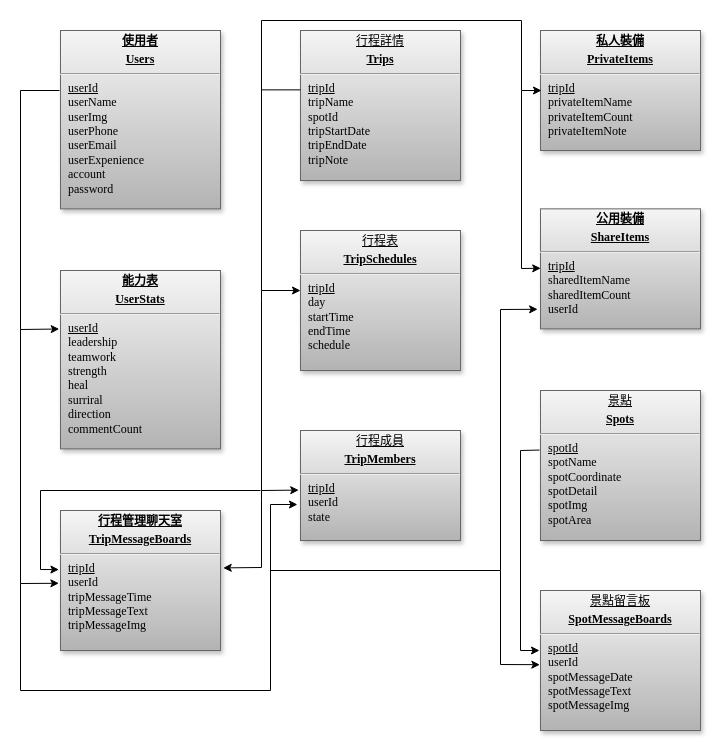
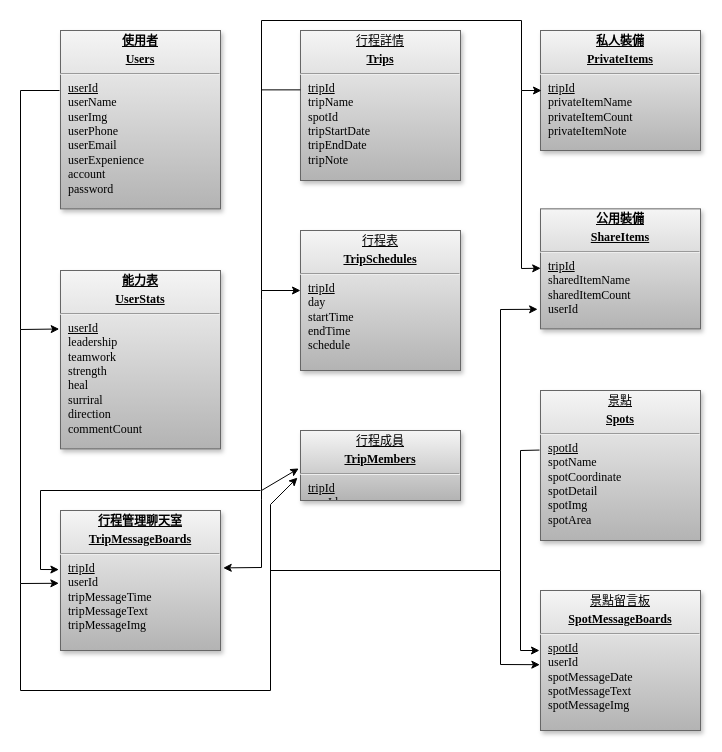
  <mxCell id="0" />
  <mxCell id="1" parent="0" />
  <mxCell id="2" value="&lt;p style=&quot;text-align: center ; margin: 4px 0px 0px ; text-decoration: underline&quot;&gt;&lt;b&gt;使用者&lt;/b&gt;&lt;/p&gt;&lt;p style=&quot;text-align: center ; margin: 4px 0px 0px ; text-decoration: underline&quot;&gt;&lt;strong&gt;Users&lt;/strong&gt;&lt;/p&gt;&lt;hr&gt;&lt;p style=&quot;margin: 0px ; margin-left: 8px&quot;&gt;&lt;u&gt;userId&lt;/u&gt;&lt;/p&gt;&lt;p style=&quot;margin: 0px ; margin-left: 8px&quot;&gt;userName&lt;/p&gt;&lt;p style=&quot;margin: 0px ; margin-left: 8px&quot;&gt;userImg&lt;/p&gt;&lt;p style=&quot;margin: 0px ; margin-left: 8px&quot;&gt;userPhone&lt;br&gt;&lt;/p&gt;&lt;p style=&quot;margin: 0px ; margin-left: 8px&quot;&gt;userEmail&lt;br&gt;&lt;/p&gt;&lt;p style=&quot;margin: 0px ; margin-left: 8px&quot;&gt;userExpenience&lt;br&gt;&lt;/p&gt;&lt;p style=&quot;margin: 0px ; margin-left: 8px&quot;&gt;account&lt;/p&gt;&lt;p style=&quot;margin: 0px ; margin-left: 8px&quot;&gt;password&lt;/p&gt;" style="verticalAlign=top;align=left;overflow=fill;fontSize=12;fontFamily=Times New Roman;html=1;strokeColor=#666666;shadow=1;fillColor=#f5f5f5;gradientColor=#b3b3b3;fontColor=#000000;" parent="1" vertex="1"><mxGeometry x="60" y="30" width="160" height="178.36" as="geometry" /></mxCell>
  <mxCell id="3" value="&lt;p style=&quot;text-align: center ; margin: 4px 0px 0px ; text-decoration: underline&quot;&gt;&lt;b&gt;能力表&lt;/b&gt;&lt;/p&gt;&lt;p style=&quot;text-align: center ; margin: 4px 0px 0px ; text-decoration: underline&quot;&gt;&lt;strong&gt;UserStats&lt;/strong&gt;&lt;/p&gt;&lt;hr&gt;&lt;p style=&quot;margin: 0px ; margin-left: 8px&quot;&gt;&lt;u&gt;userId&lt;/u&gt;&lt;/p&gt;&lt;p style=&quot;margin: 0px ; margin-left: 8px&quot;&gt;leadership&lt;/p&gt;&lt;p style=&quot;margin: 0px ; margin-left: 8px&quot;&gt;teamwork&lt;/p&gt;&lt;p style=&quot;margin: 0px ; margin-left: 8px&quot;&gt;strength&lt;/p&gt;&lt;p style=&quot;margin: 0px ; margin-left: 8px&quot;&gt;heal&lt;/p&gt;&lt;p style=&quot;margin: 0px ; margin-left: 8px&quot;&gt;surriral&lt;/p&gt;&lt;p style=&quot;margin: 0px ; margin-left: 8px&quot;&gt;direction&lt;/p&gt;&lt;p style=&quot;margin: 0px ; margin-left: 8px&quot;&gt;commentCount&lt;/p&gt;" style="verticalAlign=top;align=left;overflow=fill;fontSize=12;fontFamily=Times New Roman;html=1;strokeColor=#666666;shadow=1;fillColor=#f5f5f5;gradientColor=#b3b3b3;fontColor=#000000;" parent="1" vertex="1"><mxGeometry x="60" y="270" width="160" height="178.36" as="geometry" /></mxCell>
  <mxCell id="4" value="" style="endArrow=classic;html=1;rounded=0;fontFamily=Times New Roman;entryX=-0.008;entryY=0.328;entryDx=0;entryDy=0;entryPerimeter=0;" parent="1" target="3" edge="1"><mxGeometry width="50" height="50" relative="1" as="geometry"><mxPoint x="59" y="90" as="sourcePoint" /><mxPoint x="240" y="170" as="targetPoint" /><Array as="points"><mxPoint x="20" y="90" /><mxPoint x="20" y="329" /></Array></mxGeometry></mxCell>
  <mxCell id="5" value="&lt;p style=&quot;text-align: center ; margin: 4px 0px 0px ; text-decoration: underline&quot;&gt;&lt;b&gt;行程管理聊天室&lt;/b&gt;&lt;/p&gt;&lt;p style=&quot;text-align: center ; margin: 4px 0px 0px ; text-decoration: underline&quot;&gt;&lt;strong&gt;TripMessageBoards&lt;/strong&gt;&lt;/p&gt;&lt;hr&gt;&lt;p style=&quot;margin: 0px ; margin-left: 8px&quot;&gt;&lt;u&gt;tripId&lt;/u&gt;&lt;/p&gt;&lt;p style=&quot;margin: 0px ; margin-left: 8px&quot;&gt;userId&lt;/p&gt;&lt;p style=&quot;margin: 0px ; margin-left: 8px&quot;&gt;tripMessageTime&lt;/p&gt;&lt;p style=&quot;margin: 0px ; margin-left: 8px&quot;&gt;tripMessageText&lt;/p&gt;&lt;p style=&quot;margin: 0px ; margin-left: 8px&quot;&gt;tripMessageImg&lt;/p&gt;" style="verticalAlign=top;align=left;overflow=fill;fontSize=12;fontFamily=Times New Roman;html=1;strokeColor=#666666;shadow=1;fillColor=#f5f5f5;gradientColor=#b3b3b3;fontColor=#000000;" parent="1" vertex="1"><mxGeometry x="60" y="510" width="160" height="140" as="geometry" /></mxCell>
  <mxCell id="6" value="" style="endArrow=classic;html=1;rounded=0;fontFamily=Times New Roman;entryX=-0.004;entryY=0.527;entryDx=0;entryDy=0;entryPerimeter=0;" parent="1" edge="1"><mxGeometry width="50" height="50" relative="1" as="geometry"><mxPoint x="20" y="329" as="sourcePoint" /><mxPoint x="58.36" y="582.78" as="targetPoint" /><Array as="points"><mxPoint x="20" y="583" /></Array></mxGeometry></mxCell>
  <mxCell id="7" value="&lt;p style=&quot;text-align: center ; margin: 4px 0px 0px ; text-decoration: underline&quot;&gt;&lt;b&gt;私人裝備&lt;/b&gt;&lt;/p&gt;&lt;p style=&quot;text-align: center ; margin: 4px 0px 0px ; text-decoration: underline&quot;&gt;&lt;strong&gt;PrivateItems&lt;/strong&gt;&lt;/p&gt;&lt;hr&gt;&lt;p style=&quot;margin: 0px ; margin-left: 8px&quot;&gt;&lt;u&gt;tripId&lt;/u&gt;&lt;/p&gt;&lt;p style=&quot;margin: 0px ; margin-left: 8px&quot;&gt;privateItemName&lt;/p&gt;&lt;p style=&quot;margin: 0px ; margin-left: 8px&quot;&gt;privateItemCount&lt;br&gt;&lt;/p&gt;&lt;p style=&quot;margin: 0px ; margin-left: 8px&quot;&gt;privateItemNote&lt;br&gt;&lt;/p&gt;" style="verticalAlign=top;align=left;overflow=fill;fontSize=12;fontFamily=Times New Roman;html=1;strokeColor=#666666;shadow=1;fillColor=#f5f5f5;gradientColor=#b3b3b3;fontColor=#000000;" vertex="1" parent="1"><mxGeometry x="540" y="30" width="160" height="120" as="geometry" /></mxCell>
  <mxCell id="8" value="&lt;p style=&quot;text-align: center ; margin: 4px 0px 0px ; text-decoration: underline&quot;&gt;&lt;b&gt;公用裝備&lt;/b&gt;&lt;/p&gt;&lt;p style=&quot;text-align: center ; margin: 4px 0px 0px ; text-decoration: underline&quot;&gt;&lt;strong&gt;ShareItems&lt;/strong&gt;&lt;/p&gt;&lt;hr&gt;&lt;p style=&quot;margin: 0px ; margin-left: 8px&quot;&gt;&lt;u&gt;tripId&lt;/u&gt;&lt;/p&gt;&lt;p style=&quot;margin: 0px ; margin-left: 8px&quot;&gt;sharedItemName&lt;/p&gt;&lt;p style=&quot;margin: 0px ; margin-left: 8px&quot;&gt;sharedItemCount&lt;/p&gt;&lt;p style=&quot;margin: 0px ; margin-left: 8px&quot;&gt;userId&lt;/p&gt;" style="verticalAlign=top;align=left;overflow=fill;fontSize=12;fontFamily=Times New Roman;html=1;strokeColor=#666666;shadow=1;fillColor=#f5f5f5;gradientColor=#b3b3b3;fontColor=#000000;" vertex="1" parent="1"><mxGeometry x="540" y="208.36" width="160" height="120" as="geometry" /></mxCell>
  <mxCell id="9" value="&lt;p style=&quot;text-align: center ; margin: 4px 0px 0px ; text-decoration: underline&quot;&gt;景點&lt;/p&gt;&lt;p style=&quot;text-align: center ; margin: 4px 0px 0px ; text-decoration: underline&quot;&gt;&lt;strong&gt;Spots&lt;/strong&gt;&lt;/p&gt;&lt;hr&gt;&lt;p style=&quot;margin: 0px ; margin-left: 8px&quot;&gt;&lt;u&gt;spotId&lt;/u&gt;&lt;/p&gt;&lt;p style=&quot;margin: 0px ; margin-left: 8px&quot;&gt;spotName&lt;/p&gt;&lt;p style=&quot;margin: 0px ; margin-left: 8px&quot;&gt;spotCoordinate&lt;/p&gt;&lt;p style=&quot;margin: 0px ; margin-left: 8px&quot;&gt;spotDetail&lt;/p&gt;&lt;p style=&quot;margin: 0px ; margin-left: 8px&quot;&gt;spotImg&lt;/p&gt;&lt;p style=&quot;margin: 0px ; margin-left: 8px&quot;&gt;spotArea&lt;/p&gt;" style="verticalAlign=top;align=left;overflow=fill;fontSize=12;fontFamily=Times New Roman;html=1;strokeColor=#666666;shadow=1;fillColor=#f5f5f5;gradientColor=#b3b3b3;fontColor=#000000;" vertex="1" parent="1"><mxGeometry x="540" y="390" width="160" height="150" as="geometry" /></mxCell>
  <mxCell id="10" value="&lt;p style=&quot;text-align: center ; margin: 4px 0px 0px ; text-decoration: underline&quot;&gt;景點留言板&lt;/p&gt;&lt;p style=&quot;text-align: center ; margin: 4px 0px 0px ; text-decoration: underline&quot;&gt;&lt;b&gt;SpotMessageBoards&lt;/b&gt;&lt;/p&gt;&lt;hr&gt;&lt;p style=&quot;margin: 0px ; margin-left: 8px&quot;&gt;&lt;u&gt;spotId&lt;/u&gt;&lt;/p&gt;&lt;p style=&quot;margin: 0px ; margin-left: 8px&quot;&gt;userId&lt;/p&gt;&lt;p style=&quot;margin: 0px ; margin-left: 8px&quot;&gt;spotMessageDate&lt;/p&gt;&lt;p style=&quot;margin: 0px ; margin-left: 8px&quot;&gt;spotMessageText&lt;/p&gt;&lt;p style=&quot;margin: 0px ; margin-left: 8px&quot;&gt;spotMessageImg&lt;/p&gt;" style="verticalAlign=top;align=left;overflow=fill;fontSize=12;fontFamily=Times New Roman;html=1;strokeColor=#666666;shadow=1;fillColor=#f5f5f5;gradientColor=#b3b3b3;fontColor=#000000;" vertex="1" parent="1"><mxGeometry x="540" y="590" width="160" height="140" as="geometry" /></mxCell>
  <mxCell id="11" value="&lt;p style=&quot;text-align: center ; margin: 4px 0px 0px ; text-decoration: underline&quot;&gt;行程詳情&lt;/p&gt;&lt;p style=&quot;text-align: center ; margin: 4px 0px 0px ; text-decoration: underline&quot;&gt;&lt;b&gt;Trips&lt;/b&gt;&lt;/p&gt;&lt;hr&gt;&lt;p style=&quot;margin: 0px ; margin-left: 8px&quot;&gt;&lt;u&gt;tripId&lt;/u&gt;&lt;/p&gt;&lt;p style=&quot;margin: 0px ; margin-left: 8px&quot;&gt;tripName&lt;/p&gt;&lt;p style=&quot;margin: 0px ; margin-left: 8px&quot;&gt;spotId&lt;/p&gt;&lt;p style=&quot;margin: 0px ; margin-left: 8px&quot;&gt;tripStartDate&lt;/p&gt;&lt;p style=&quot;margin: 0px ; margin-left: 8px&quot;&gt;tripEndDate&lt;/p&gt;&lt;p style=&quot;margin: 0px ; margin-left: 8px&quot;&gt;tripNote&lt;/p&gt;" style="verticalAlign=top;align=left;overflow=fill;fontSize=12;fontFamily=Times New Roman;html=1;strokeColor=#666666;shadow=1;fillColor=#f5f5f5;gradientColor=#b3b3b3;fontColor=#000000;" vertex="1" parent="1"><mxGeometry x="300" y="30" width="160" height="150" as="geometry" /></mxCell>
  <mxCell id="12" value="&lt;p style=&quot;text-align: center ; margin: 4px 0px 0px ; text-decoration: underline&quot;&gt;行程表&lt;/p&gt;&lt;p style=&quot;text-align: center ; margin: 4px 0px 0px ; text-decoration: underline&quot;&gt;&lt;b&gt;TripSchedules&lt;/b&gt;&lt;/p&gt;&lt;hr&gt;&lt;p style=&quot;margin: 0px ; margin-left: 8px&quot;&gt;&lt;u&gt;tripId&lt;/u&gt;&lt;/p&gt;&lt;p style=&quot;margin: 0px ; margin-left: 8px&quot;&gt;day&lt;/p&gt;&lt;p style=&quot;margin: 0px ; margin-left: 8px&quot;&gt;startTime&lt;/p&gt;&lt;p style=&quot;margin: 0px ; margin-left: 8px&quot;&gt;endTime&lt;/p&gt;&lt;p style=&quot;margin: 0px ; margin-left: 8px&quot;&gt;schedule&lt;/p&gt;" style="verticalAlign=top;align=left;overflow=fill;fontSize=12;fontFamily=Times New Roman;html=1;strokeColor=#666666;shadow=1;fillColor=#f5f5f5;gradientColor=#b3b3b3;fontColor=#000000;" vertex="1" parent="1"><mxGeometry x="300" y="230" width="160" height="140" as="geometry" /></mxCell>
- <mxCell id="13" value="&lt;p style=&quot;text-align: center ; margin: 4px 0px 0px ; text-decoration: underline&quot;&gt;行程成員&lt;/p&gt;&lt;p style=&quot;text-align: center ; margin: 4px 0px 0px ; text-decoration: underline&quot;&gt;&lt;b&gt;TripMembers&lt;/b&gt;&lt;/p&gt;&lt;hr&gt;&lt;p style=&quot;margin: 0px ; margin-left: 8px&quot;&gt;&lt;u&gt;tripId&lt;/u&gt;&lt;/p&gt;&lt;p style=&quot;margin: 0px ; margin-left: 8px&quot;&gt;userId&lt;/p&gt;&lt;p style=&quot;margin: 0px ; margin-left: 8px&quot;&gt;state&lt;/p&gt;" style="verticalAlign=top;align=left;overflow=fill;fontSize=12;fontFamily=Times New Roman;html=1;strokeColor=#666666;shadow=1;fillColor=#f5f5f5;gradientColor=#b3b3b3;fontColor=#000000;" vertex="1" parent="1"><mxGeometry x="300" y="430" width="160" height="110" as="geometry" /></mxCell>
+ <mxCell id="13" value="&lt;p style=&quot;text-align: center ; margin: 4px 0px 0px ; text-decoration: underline&quot;&gt;行程成員&lt;/p&gt;&lt;p style=&quot;text-align: center ; margin: 4px 0px 0px ; text-decoration: underline&quot;&gt;&lt;b&gt;TripMembers&lt;/b&gt;&lt;/p&gt;&lt;hr&gt;&lt;p style=&quot;margin: 0px ; margin-left: 8px&quot;&gt;&lt;u&gt;tripId&lt;/u&gt;&lt;/p&gt;&lt;p style=&quot;margin: 0px ; margin-left: 8px&quot;&gt;userId&lt;/p&gt;&lt;p style=&quot;margin: 0px ; margin-left: 8px&quot;&gt;state&lt;/p&gt;" style="verticalAlign=top;align=left;overflow=fill;fontSize=12;fontFamily=Times New Roman;html=1;strokeColor=#666666;shadow=1;fillColor=#f5f5f5;gradientColor=#b3b3b3;fontColor=#000000;" vertex="1" parent="1"><mxGeometry x="300" y="430" width="160" height="70" as="geometry" /></mxCell>
  <mxCell id="14" value="" style="endArrow=classic;html=1;rounded=0;fontFamily=Times New Roman;" edge="1" parent="1"><mxGeometry width="50" height="50" relative="1" as="geometry"><mxPoint x="300" y="89.36" as="sourcePoint" /><mxPoint x="300" y="290" as="targetPoint" /><Array as="points"><mxPoint x="261" y="89.36" /><mxPoint x="261" y="290" /></Array></mxGeometry></mxCell>
  <mxCell id="15" value="" style="endArrow=classic;html=1;rounded=0;fontFamily=Times New Roman;entryX=-0.011;entryY=0.542;entryDx=0;entryDy=0;entryPerimeter=0;" edge="1" parent="1" target="13"><mxGeometry width="50" height="50" relative="1" as="geometry"><mxPoint x="261" y="290" as="sourcePoint" /><mxPoint x="300" y="500" as="targetPoint" /><Array as="points"><mxPoint x="261" y="299.36" /><mxPoint x="261" y="490" /></Array></mxGeometry></mxCell>
  <mxCell id="16" value="" style="endArrow=classic;html=1;rounded=0;fontFamily=Times New Roman;entryX=1.017;entryY=0.41;entryDx=0;entryDy=0;entryPerimeter=0;" edge="1" parent="1" target="5"><mxGeometry width="50" height="50" relative="1" as="geometry"><mxPoint x="261" y="490" as="sourcePoint" /><mxPoint x="298.24" y="689.62" as="targetPoint" /><Array as="points"><mxPoint x="261" y="499.36" /><mxPoint x="261" y="567" /></Array></mxGeometry></mxCell>
  <mxCell id="17" value="" style="endArrow=classic;html=1;rounded=0;fontFamily=Times New Roman;entryX=-0.019;entryY=0.673;entryDx=0;entryDy=0;entryPerimeter=0;" edge="1" parent="1" target="13"><mxGeometry width="50" height="50" relative="1" as="geometry"><mxPoint x="20" y="583" as="sourcePoint" /><mxPoint x="290" y="690" as="targetPoint" /><Array as="points"><mxPoint x="20" y="690" /><mxPoint x="270" y="690" /><mxPoint x="270" y="504" /></Array></mxGeometry></mxCell>
  <mxCell id="18" value="" style="endArrow=classic;html=1;fontColor=#000000;entryX=0;entryY=0.5;entryDx=0;entryDy=0;rounded=0;" edge="1" parent="1"><mxGeometry width="50" height="50" relative="1" as="geometry"><mxPoint x="261" y="90" as="sourcePoint" /><mxPoint x="541" y="90" as="targetPoint" /><Array as="points"><mxPoint x="261" y="20" /><mxPoint x="521" y="20" /><mxPoint x="521" y="90" /></Array></mxGeometry></mxCell>
  <mxCell id="19" value="" style="endArrow=classic;html=1;rounded=0;fontColor=#000000;entryX=-0.005;entryY=0.495;entryDx=0;entryDy=0;entryPerimeter=0;" edge="1" parent="1"><mxGeometry width="50" height="50" relative="1" as="geometry"><mxPoint x="521" y="90" as="sourcePoint" /><mxPoint x="540.2" y="267.76" as="targetPoint" /><Array as="points"><mxPoint x="521" y="268" /></Array></mxGeometry></mxCell>
  <mxCell id="20" value="" style="endArrow=classic;html=1;rounded=0;fontColor=#000000;entryX=-0.018;entryY=0.837;entryDx=0;entryDy=0;entryPerimeter=0;" edge="1" parent="1" target="8"><mxGeometry width="50" height="50" relative="1" as="geometry"><mxPoint x="270" y="570" as="sourcePoint" /><mxPoint x="490" y="470" as="targetPoint" /><Array as="points"><mxPoint x="500" y="570" /><mxPoint x="500" y="309" /></Array></mxGeometry></mxCell>
  <mxCell id="21" value="" style="endArrow=classic;html=1;rounded=0;fontColor=#000000;exitX=-0.006;exitY=0.397;exitDx=0;exitDy=0;exitPerimeter=0;" edge="1" parent="1" source="9"><mxGeometry width="50" height="50" relative="1" as="geometry"><mxPoint x="530" y="450" as="sourcePoint" /><mxPoint x="539" y="650" as="targetPoint" /><Array as="points"><mxPoint x="520" y="450" /><mxPoint x="520" y="650" /></Array></mxGeometry></mxCell>
  <mxCell id="22" value="" style="endArrow=classic;html=1;rounded=0;fontColor=#000000;entryX=-0.004;entryY=0.53;entryDx=0;entryDy=0;entryPerimeter=0;" edge="1" parent="1" target="10"><mxGeometry width="50" height="50" relative="1" as="geometry"><mxPoint x="500" y="570" as="sourcePoint" /><mxPoint x="530" y="600" as="targetPoint" /><Array as="points"><mxPoint x="500" y="664" /></Array></mxGeometry></mxCell>
  <mxCell id="23" value="" style="endArrow=classic;html=1;rounded=0;fontColor=#000000;entryX=-0.01;entryY=0.422;entryDx=0;entryDy=0;entryPerimeter=0;" edge="1" parent="1" target="5"><mxGeometry width="50" height="50" relative="1" as="geometry"><mxPoint x="260" y="490" as="sourcePoint" /><mxPoint x="40" y="490" as="targetPoint" /><Array as="points"><mxPoint x="40" y="490" /><mxPoint x="40" y="569" /></Array></mxGeometry></mxCell>
